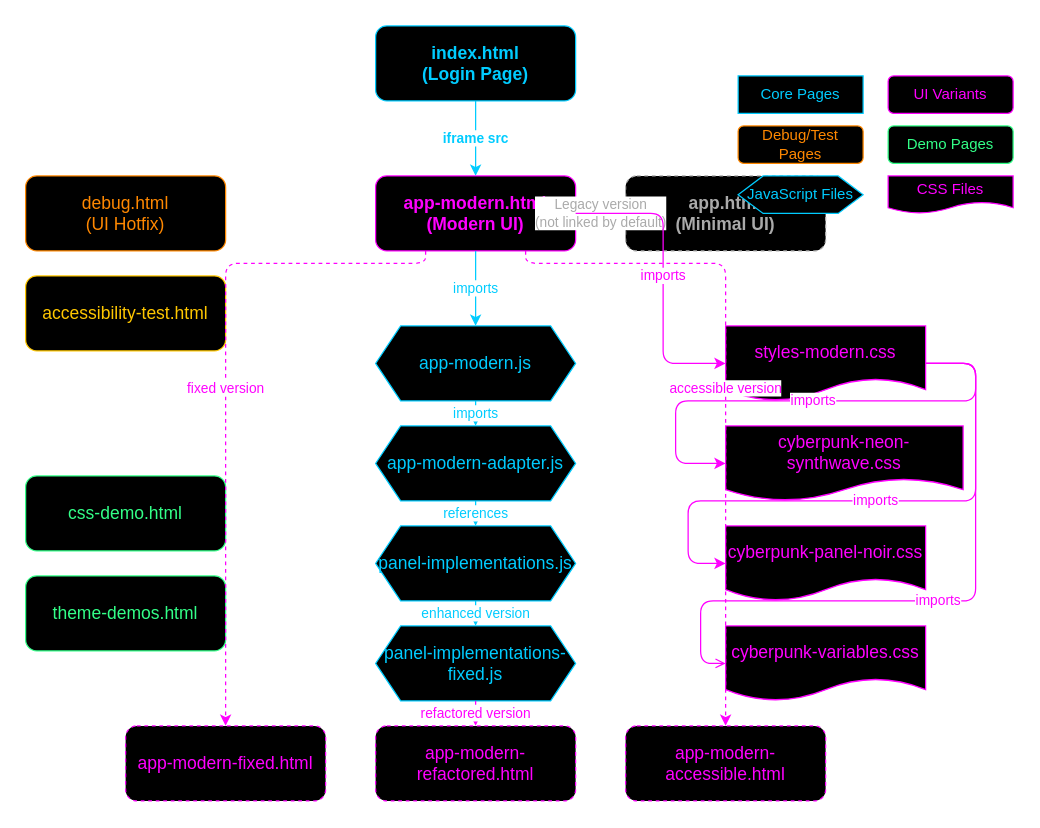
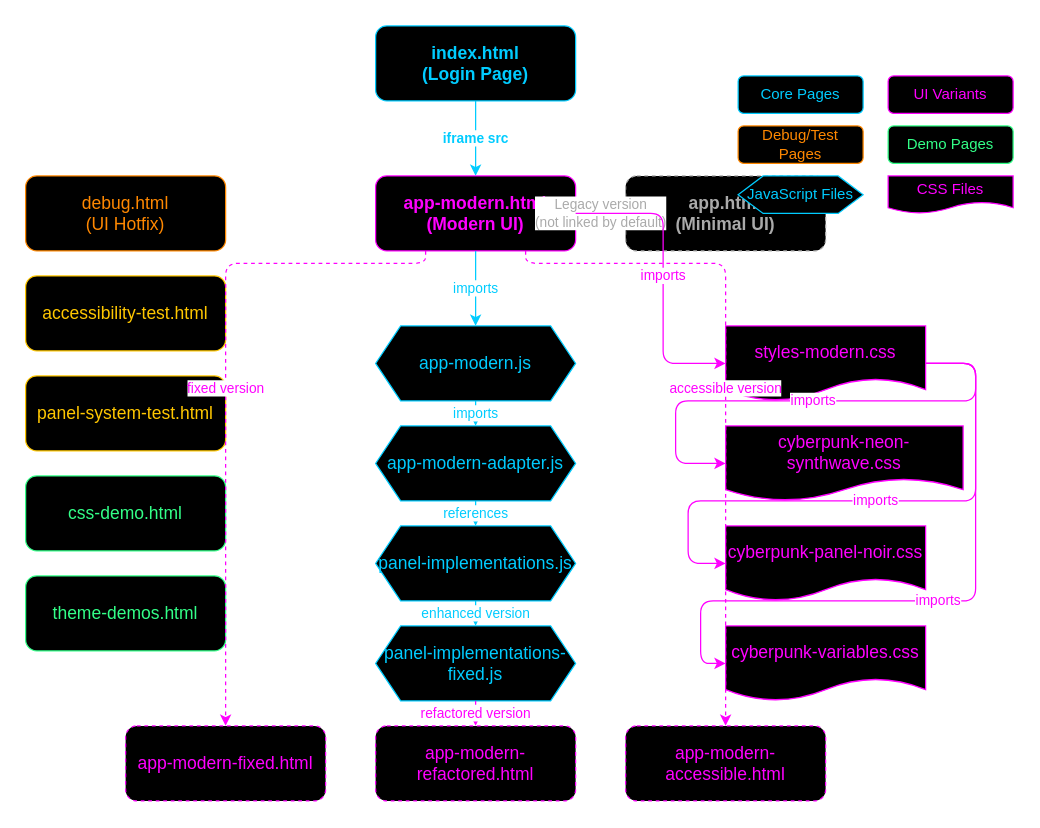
  <mxCell id="0" />
  <mxCell id="1" parent="0" />
  <mxCell id="2" value="index.html&lt;br&gt;(Login Page)" style="rounded=1;whiteSpace=wrap;html=1;fillColor=#000000;strokeColor=#00CCFF;fontColor=#00CCFF;fontStyle=1;fontSize=14;" vertex="1" parent="1"><mxGeometry x="300" y="20" width="160" height="60" as="geometry" /></mxCell>
  <mxCell id="3" value="app-modern.html&lt;br&gt;(Modern UI)" style="rounded=1;whiteSpace=wrap;html=1;fillColor=#000000;strokeColor=#FF00FF;fontColor=#FF00FF;fontStyle=1;fontSize=14;" vertex="1" parent="1"><mxGeometry x="300" y="140" width="160" height="60" as="geometry" /></mxCell>
  <mxCell id="4" value="app.html&lt;br&gt;(Minimal UI)" style="rounded=1;whiteSpace=wrap;html=1;fillColor=#000000;strokeColor=#AAAAAA;fontColor=#AAAAAA;fontStyle=1;fontSize=14;dashed=1;" vertex="1" parent="1"><mxGeometry x="500" y="140" width="160" height="60" as="geometry" /></mxCell>
  <mxCell id="5" value="iframe src" style="edgeStyle=orthogonalEdgeStyle;rounded=1;orthogonalLoop=1;jettySize=auto;html=1;exitX=0.5;exitY=1;exitDx=0;exitDy=0;entryX=0.5;entryY=0;entryDx=0;entryDy=0;strokeColor=#00CCFF;fontColor=#00CCFF;fontStyle=1;" edge="1" parent="1" source="2" target="3"><mxGeometry relative="1" as="geometry" /></mxCell>
  <mxCell id="6" value="Legacy version&lt;br&gt;(not linked by default)" style="edgeStyle=orthogonalEdgeStyle;rounded=1;orthogonalLoop=1;jettySize=auto;html=1;exitX=1;exitY=0.5;exitDx=0;exitDy=0;entryX=0;entryY=0.5;entryDx=0;entryDy=0;dashed=1;strokeColor=#AAAAAA;fontColor=#AAAAAA;" edge="1" parent="1" source="3" target="4"><mxGeometry relative="1" as="geometry" /></mxCell>
  <mxCell id="7" value="debug.html&lt;br&gt;(UI Hotfix)" style="rounded=1;whiteSpace=wrap;html=1;fillColor=#000000;strokeColor=#FF8800;fontColor=#FF8800;fontSize=14;" vertex="1" parent="1"><mxGeometry x="20" y="140" width="160" height="60" as="geometry" /></mxCell>
  <mxCell id="8" value="accessibility-test.html" style="rounded=1;whiteSpace=wrap;html=1;fillColor=#000000;strokeColor=#FFC700;fontColor=#FFC700;fontSize=14;" vertex="1" parent="1"><mxGeometry x="20" y="220" width="160" height="60" as="geometry" /></mxCell>
+ <mxCell id="9" value="panel-system-test.html" style="rounded=1;whiteSpace=wrap;html=1;fillColor=#000000;strokeColor=#FFC700;fontColor=#FFC700;fontSize=14;" vertex="1" parent="1"><mxGeometry x="20" y="300" width="160" height="60" as="geometry" /></mxCell>
  <mxCell id="10" value="css-demo.html" style="rounded=1;whiteSpace=wrap;html=1;fillColor=#000000;strokeColor=#33FF88;fontColor=#33FF88;fontSize=14;" vertex="1" parent="1"><mxGeometry x="20" y="380" width="160" height="60" as="geometry" /></mxCell>
  <mxCell id="11" value="theme-demos.html" style="rounded=1;whiteSpace=wrap;html=1;fillColor=#000000;strokeColor=#33FF88;fontColor=#33FF88;fontSize=14;" vertex="1" parent="1"><mxGeometry x="20" y="460" width="160" height="60" as="geometry" /></mxCell>
  <mxCell id="12" value="app-modern.js" style="shape=hexagon;perimeter=hexagonPerimeter2;whiteSpace=wrap;html=1;fixedSize=1;fillColor=#000000;strokeColor=#00CCFF;fontColor=#00CCFF;fontSize=14;" vertex="1" parent="1"><mxGeometry x="300" y="260" width="160" height="60" as="geometry" /></mxCell>
  <mxCell id="13" value="app-modern-adapter.js" style="shape=hexagon;perimeter=hexagonPerimeter2;whiteSpace=wrap;html=1;fixedSize=1;fillColor=#000000;strokeColor=#00CCFF;fontColor=#00CCFF;fontSize=14;" vertex="1" parent="1"><mxGeometry x="300" y="340" width="160" height="60" as="geometry" /></mxCell>
  <mxCell id="14" value="panel-implementations.js" style="shape=hexagon;perimeter=hexagonPerimeter2;whiteSpace=wrap;html=1;fixedSize=1;fillColor=#000000;strokeColor=#00CCFF;fontColor=#00CCFF;fontSize=14;" vertex="1" parent="1"><mxGeometry x="300" y="420" width="160" height="60" as="geometry" /></mxCell>
  <mxCell id="15" value="panel-implementations-fixed.js" style="shape=hexagon;perimeter=hexagonPerimeter2;whiteSpace=wrap;html=1;fixedSize=1;fillColor=#000000;strokeColor=#00CCFF;fontColor=#00CCFF;fontSize=14;" vertex="1" parent="1"><mxGeometry x="300" y="500" width="160" height="60" as="geometry" /></mxCell>
  <mxCell id="16" value="styles-modern.css" style="shape=document;whiteSpace=wrap;html=1;boundedLbl=1;fillColor=#000000;strokeColor=#FF00FF;fontColor=#FF00FF;fontSize=14;" vertex="1" parent="1"><mxGeometry x="580" y="260" width="160" height="60" as="geometry" /></mxCell>
  <mxCell id="17" value="cyberpunk-neon-synthwave.css" style="shape=document;whiteSpace=wrap;html=1;boundedLbl=1;fillColor=#000000;strokeColor=#FF00FF;fontColor=#FF00FF;fontSize=14;" vertex="1" parent="1"><mxGeometry x="580" y="340" width="190" height="60" as="geometry" /></mxCell>
  <mxCell id="18" value="cyberpunk-panel-noir.css" style="shape=document;whiteSpace=wrap;html=1;boundedLbl=1;fillColor=#000000;strokeColor=#FF00FF;fontColor=#FF00FF;fontSize=14;" vertex="1" parent="1"><mxGeometry x="580" y="420" width="160" height="60" as="geometry" /></mxCell>
  <mxCell id="19" value="cyberpunk-variables.css" style="shape=document;whiteSpace=wrap;html=1;boundedLbl=1;fillColor=#000000;strokeColor=#FF00FF;fontColor=#FF00FF;fontSize=14;" vertex="1" parent="1"><mxGeometry x="580" y="500" width="160" height="60" as="geometry" /></mxCell>
  <mxCell id="20" value="imports" style="edgeStyle=orthogonalEdgeStyle;rounded=1;orthogonalLoop=1;jettySize=auto;html=1;exitX=0.5;exitY=1;exitDx=0;exitDy=0;entryX=0.5;entryY=0;entryDx=0;entryDy=0;strokeColor=#00CCFF;fontColor=#00CCFF;" edge="1" parent="1" source="3" target="12"><mxGeometry relative="1" as="geometry" /></mxCell>
  <mxCell id="21" value="imports" style="edgeStyle=orthogonalEdgeStyle;rounded=1;orthogonalLoop=1;jettySize=auto;html=1;exitX=0.5;exitY=1;exitDx=0;exitDy=0;entryX=0.5;entryY=0;entryDx=0;entryDy=0;strokeColor=#00CCFF;fontColor=#00CCFF;" edge="1" parent="1" source="12" target="13"><mxGeometry relative="1" as="geometry" /></mxCell>
  <mxCell id="22" value="references" style="edgeStyle=orthogonalEdgeStyle;rounded=1;orthogonalLoop=1;jettySize=auto;html=1;exitX=0.5;exitY=1;exitDx=0;exitDy=0;entryX=0.5;entryY=0;entryDx=0;entryDy=0;strokeColor=#00CCFF;fontColor=#00CCFF;" edge="1" parent="1" source="13" target="14"><mxGeometry relative="1" as="geometry" /></mxCell>
  <mxCell id="23" value="enhanced version" style="edgeStyle=orthogonalEdgeStyle;rounded=1;orthogonalLoop=1;jettySize=auto;html=1;exitX=0.5;exitY=1;exitDx=0;exitDy=0;entryX=0.5;entryY=0;entryDx=0;entryDy=0;strokeColor=#00CCFF;fontColor=#00CCFF;dashed=0;" edge="1" parent="1" source="14" target="15"><mxGeometry relative="1" as="geometry" /></mxCell>
  <mxCell id="24" value="imports" style="edgeStyle=orthogonalEdgeStyle;rounded=1;orthogonalLoop=1;jettySize=auto;html=1;exitX=1;exitY=0.5;exitDx=0;exitDy=0;entryX=0;entryY=0.5;entryDx=0;entryDy=0;strokeColor=#FF00FF;fontColor=#FF00FF;" edge="1" parent="1" source="3" target="16"><mxGeometry relative="1" as="geometry"><Array as="points"><mxPoint x="530" y="170" /><mxPoint x="530" y="290" /></Array></mxGeometry></mxCell>
  <mxCell id="25" value="imports" style="edgeStyle=orthogonalEdgeStyle;rounded=1;orthogonalLoop=1;jettySize=auto;html=1;exitX=1;exitY=0.5;exitDx=0;exitDy=0;entryX=0;entryY=0.5;entryDx=0;entryDy=0;strokeColor=#FF00FF;fontColor=#FF00FF;" edge="1" parent="1" source="16" target="17"><mxGeometry relative="1" as="geometry"><Array as="points"><mxPoint x="780" y="290" /><mxPoint x="780" y="320" /><mxPoint x="540" y="320" /><mxPoint x="540" y="370" /></Array></mxGeometry></mxCell>
  <mxCell id="26" value="imports" style="edgeStyle=orthogonalEdgeStyle;rounded=1;orthogonalLoop=1;jettySize=auto;html=1;exitX=1;exitY=0.5;exitDx=0;exitDy=0;entryX=0;entryY=0.5;entryDx=0;entryDy=0;strokeColor=#FF00FF;fontColor=#FF00FF;" edge="1" parent="1" source="16" target="18"><mxGeometry relative="1" as="geometry"><Array as="points"><mxPoint x="780" y="290" /><mxPoint x="780" y="400" /><mxPoint x="550" y="400" /><mxPoint x="550" y="450" /></Array></mxGeometry></mxCell>
- <mxCell id="27" value="imports" style="edgeStyle=orthogonalEdgeStyle;rounded=1;orthogonalLoop=1;jettySize=auto;html=1;exitX=1;exitY=0.5;exitDx=0;exitDy=0;entryX=0;entryY=0.5;entryDx=0;entryDy=0;strokeColor=#FF00FF;fontColor=#FF00FF;endArrow=open;" edge="1" parent="1" source="16" target="19"><mxGeometry relative="1" as="geometry"><Array as="points"><mxPoint x="780" y="290" /><mxPoint x="780" y="480" /><mxPoint x="560" y="480" /><mxPoint x="560" y="530" /></Array></mxGeometry></mxCell>
+ <mxCell id="27" value="imports" style="edgeStyle=orthogonalEdgeStyle;rounded=1;orthogonalLoop=1;jettySize=auto;html=1;exitX=1;exitY=0.5;exitDx=0;exitDy=0;entryX=0;entryY=0.5;entryDx=0;entryDy=0;strokeColor=#FF00FF;fontColor=#FF00FF;" edge="1" parent="1" source="16" target="19"><mxGeometry relative="1" as="geometry"><Array as="points"><mxPoint x="780" y="290" /><mxPoint x="780" y="480" /><mxPoint x="560" y="480" /><mxPoint x="560" y="530" /></Array></mxGeometry></mxCell>
  <mxCell id="28" value="app-modern-fixed.html" style="rounded=1;whiteSpace=wrap;html=1;fillColor=#000000;strokeColor=#FF00FF;fontColor=#FF00FF;fontSize=14;dashed=1;" vertex="1" parent="1"><mxGeometry x="100" y="580" width="160" height="60" as="geometry" /></mxCell>
  <mxCell id="29" value="app-modern-refactored.html" style="rounded=1;whiteSpace=wrap;html=1;fillColor=#000000;strokeColor=#FF00FF;fontColor=#FF00FF;fontSize=14;dashed=1;" vertex="1" parent="1"><mxGeometry x="300" y="580" width="160" height="60" as="geometry" /></mxCell>
  <mxCell id="30" value="app-modern-accessible.html" style="rounded=1;whiteSpace=wrap;html=1;fillColor=#000000;strokeColor=#FF00FF;fontColor=#FF00FF;fontSize=14;dashed=1;" vertex="1" parent="1"><mxGeometry x="500" y="580" width="160" height="60" as="geometry" /></mxCell>
  <mxCell id="31" value="fixed version" style="edgeStyle=orthogonalEdgeStyle;rounded=1;orthogonalLoop=1;jettySize=auto;html=1;exitX=0.25;exitY=1;exitDx=0;exitDy=0;entryX=0.5;entryY=0;entryDx=0;entryDy=0;strokeColor=#FF00FF;fontColor=#FF00FF;dashed=1;" edge="1" parent="1" source="3" target="28"><mxGeometry relative="1" as="geometry"><Array as="points"><mxPoint x="340" y="210" /><mxPoint x="180" y="210" /></Array></mxGeometry></mxCell>
  <mxCell id="32" value="refactored version" style="edgeStyle=orthogonalEdgeStyle;rounded=1;orthogonalLoop=1;jettySize=auto;html=1;exitX=0.5;exitY=1;exitDx=0;exitDy=0;entryX=0.5;entryY=0;entryDx=0;entryDy=0;strokeColor=#FF00FF;fontColor=#FF00FF;dashed=1;" edge="1" parent="1" source="15" target="29"><mxGeometry relative="1" as="geometry" /></mxCell>
  <mxCell id="33" value="accessible version" style="edgeStyle=orthogonalEdgeStyle;rounded=1;orthogonalLoop=1;jettySize=auto;html=1;exitX=0.75;exitY=1;exitDx=0;exitDy=0;entryX=0.5;entryY=0;entryDx=0;entryDy=0;strokeColor=#FF00FF;fontColor=#FF00FF;dashed=1;" edge="1" parent="1" source="3" target="30"><mxGeometry relative="1" as="geometry"><Array as="points"><mxPoint x="420" y="210" /><mxPoint x="580" y="210" /></Array></mxGeometry></mxCell>
  <mxCell id="34" value="LEGEND" style="text;html=1;strokeColor=none;fillColor=none;align=center;verticalAlign=middle;whiteSpace=wrap;rounded=0;fontColor=#FFFFFF;fontStyle=1;fontSize=14;" vertex="1" parent="1"><mxGeometry x="640" y="20" width="60" height="30" as="geometry" /></mxCell>
- <mxCell id="35" value="Core Pages" style="whiteSpace=wrap;html=1;fillColor=#000000;strokeColor=#00CCFF;fontColor=#00CCFF;fontSize=12;rounded=0;" vertex="1" parent="1"><mxGeometry x="590" y="60" width="100" height="30" as="geometry" /></mxCell>
+ <mxCell id="35" value="Core Pages" style="rounded=1;whiteSpace=wrap;html=1;fillColor=#000000;strokeColor=#00CCFF;fontColor=#00CCFF;fontSize=12;" vertex="1" parent="1"><mxGeometry x="590" y="60" width="100" height="30" as="geometry" /></mxCell>
  <mxCell id="36" value="UI Variants" style="rounded=1;whiteSpace=wrap;html=1;fillColor=#000000;strokeColor=#FF00FF;fontColor=#FF00FF;fontSize=12;" vertex="1" parent="1"><mxGeometry x="710" y="60" width="100" height="30" as="geometry" /></mxCell>
  <mxCell id="37" value="Debug/Test Pages" style="rounded=1;whiteSpace=wrap;html=1;fillColor=#000000;strokeColor=#FF8800;fontColor=#FF8800;fontSize=12;" vertex="1" parent="1"><mxGeometry x="590" y="100" width="100" height="30" as="geometry" /></mxCell>
  <mxCell id="38" value="Demo Pages" style="rounded=1;whiteSpace=wrap;html=1;fillColor=#000000;strokeColor=#33FF88;fontColor=#33FF88;fontSize=12;" vertex="1" parent="1"><mxGeometry x="710" y="100" width="100" height="30" as="geometry" /></mxCell>
  <mxCell id="39" value="JavaScript Files" style="shape=hexagon;perimeter=hexagonPerimeter2;whiteSpace=wrap;html=1;fixedSize=1;fillColor=#000000;strokeColor=#00CCFF;fontColor=#00CCFF;fontSize=12;" vertex="1" parent="1"><mxGeometry x="590" y="140" width="100" height="30" as="geometry" /></mxCell>
  <mxCell id="40" value="CSS Files" style="shape=document;whiteSpace=wrap;html=1;boundedLbl=1;fillColor=#000000;strokeColor=#FF00FF;fontColor=#FF00FF;fontSize=12;" vertex="1" parent="1"><mxGeometry x="710" y="140" width="100" height="30" as="geometry" /></mxCell>
